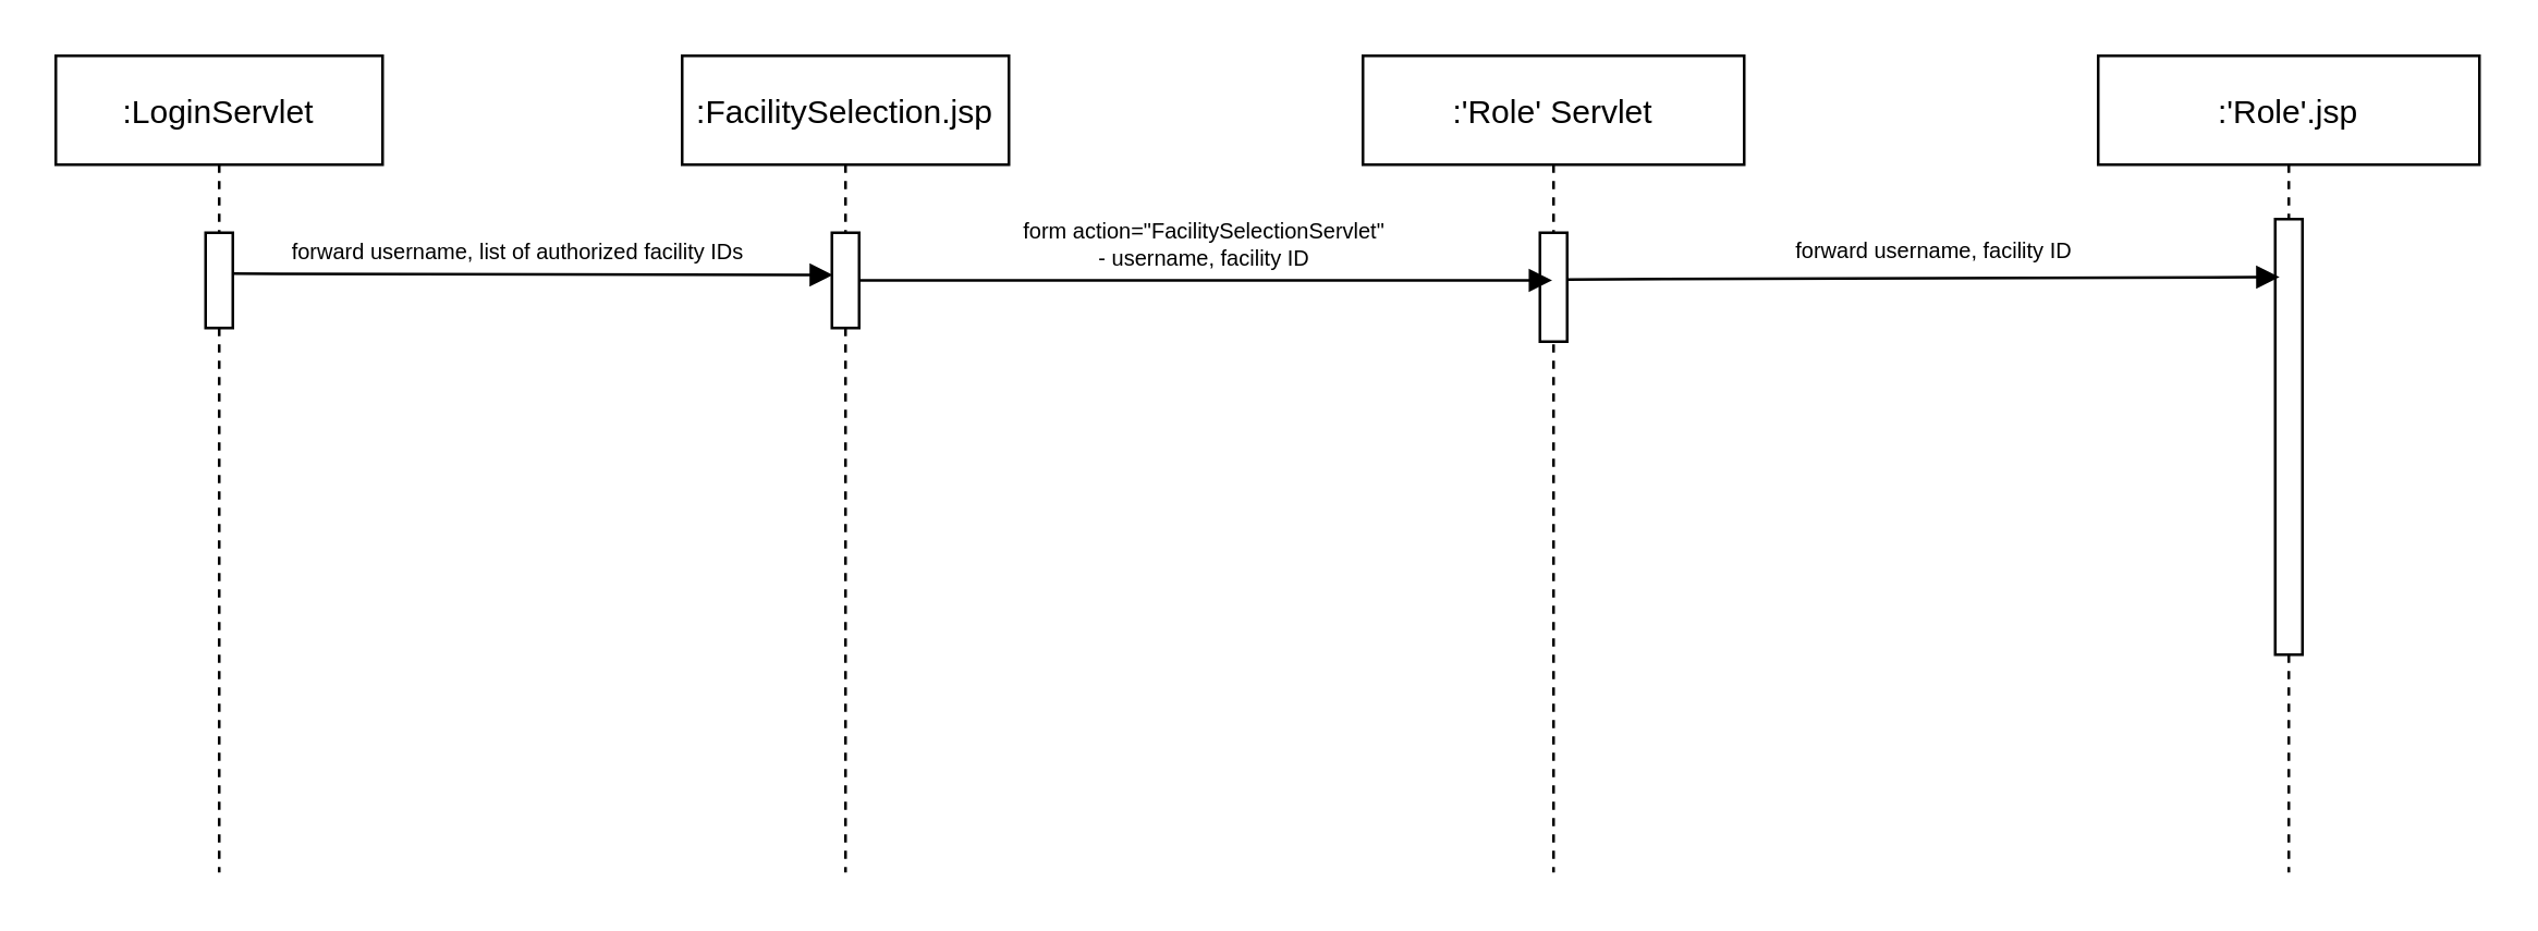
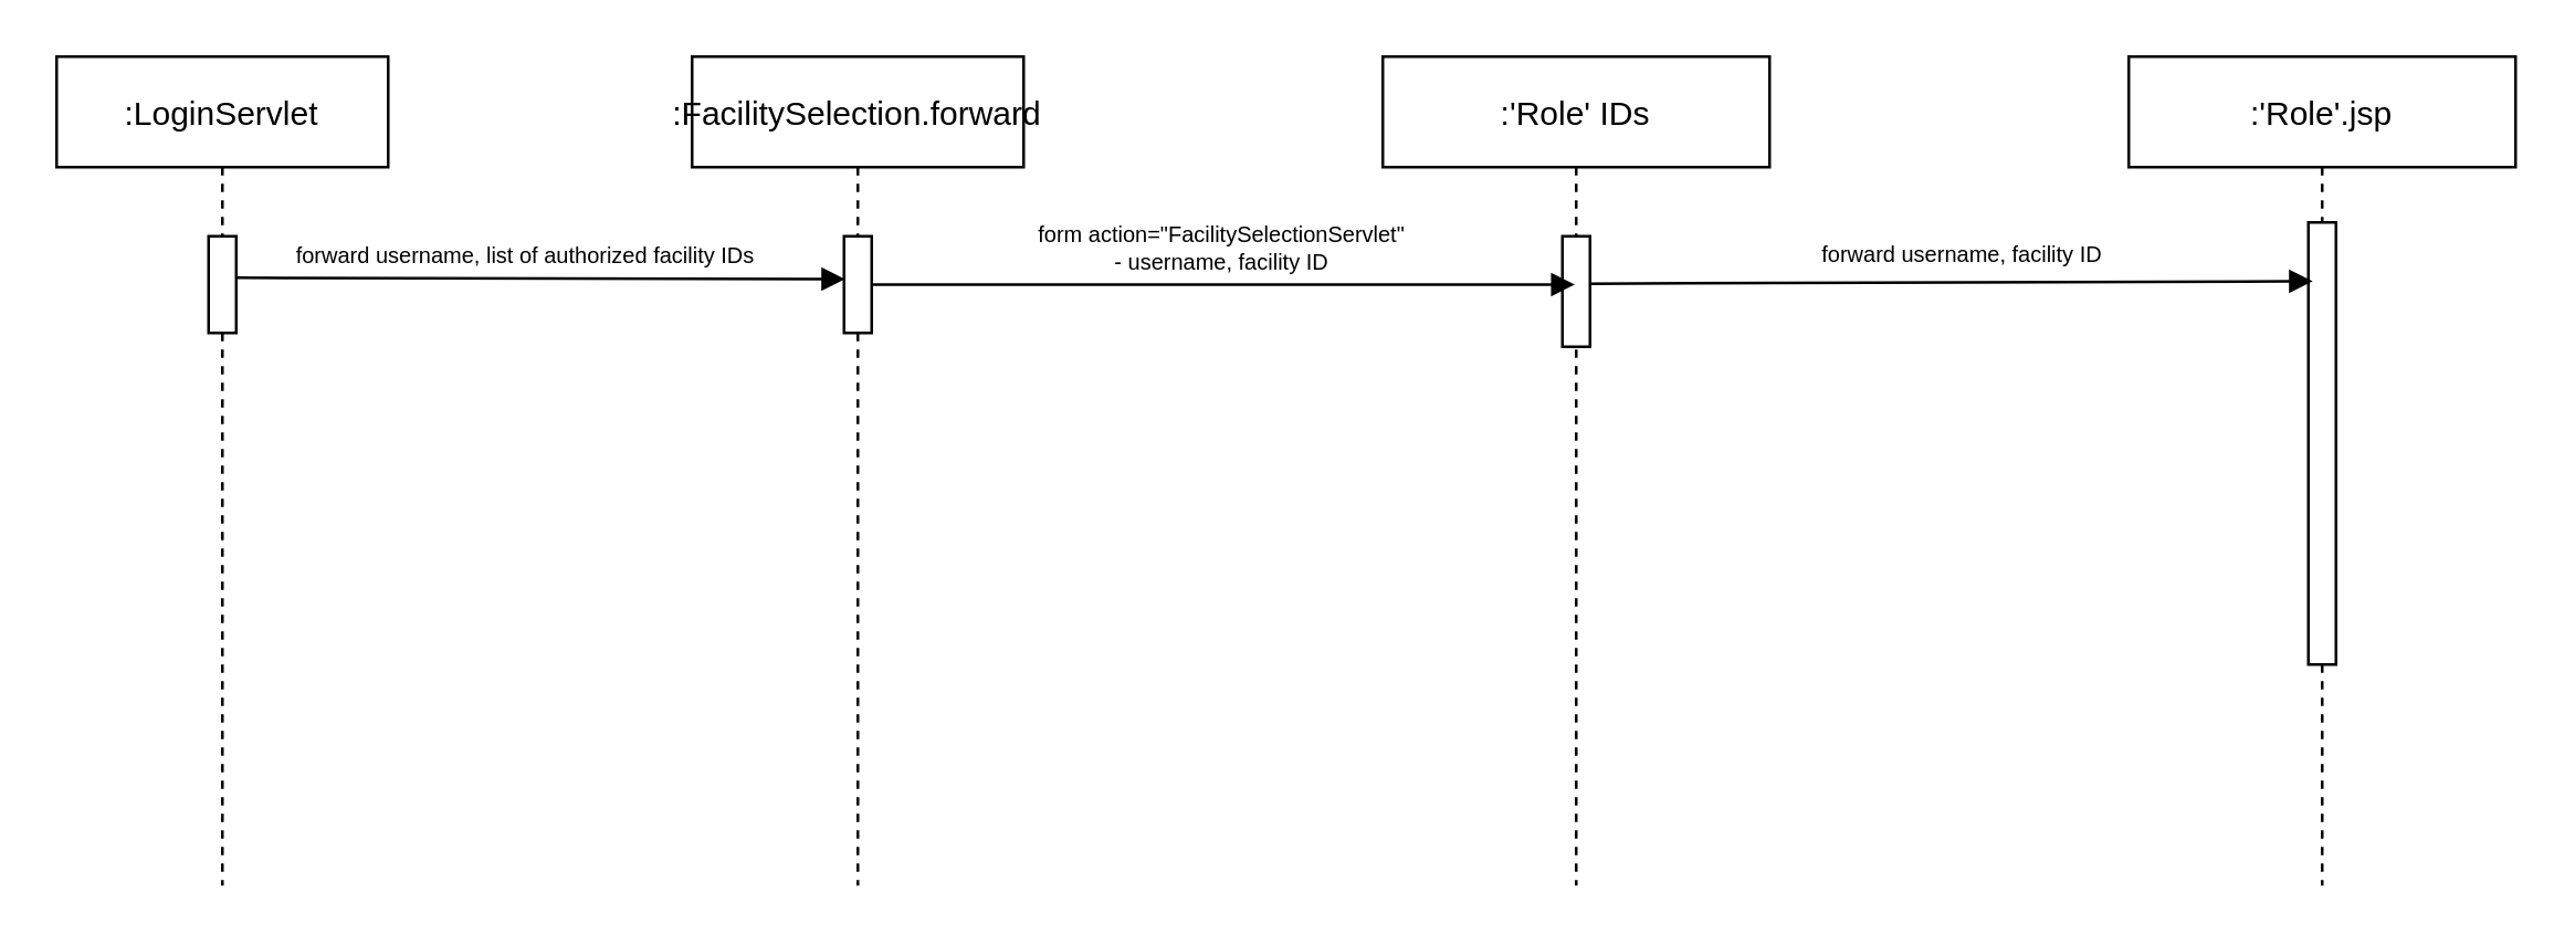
  <mxCell id="0" />
  <mxCell id="1" parent="0" />
- <mxCell id="2" value=":FacilitySelection.jsp" style="shape=umlLifeline;perimeter=lifelinePerimeter;container=1;collapsible=0;recursiveResize=0;rounded=0;shadow=0;strokeWidth=1;" parent="1" vertex="1"><mxGeometry x="250" y="20" width="120" height="300" as="geometry" /></mxCell>
+ <mxCell id="2" value=":FacilitySelection.forward" style="shape=umlLifeline;perimeter=lifelinePerimeter;container=1;collapsible=0;recursiveResize=0;rounded=0;shadow=0;strokeWidth=1;" parent="1" vertex="1"><mxGeometry x="250" y="20" width="120" height="300" as="geometry" /></mxCell>
  <mxCell id="3" value="" style="points=[];perimeter=orthogonalPerimeter;rounded=0;shadow=0;strokeWidth=1;" parent="2" vertex="1"><mxGeometry x="55" y="65" width="10" height="35" as="geometry" /></mxCell>
- <mxCell id="4" value=":'Role' Servlet" style="shape=umlLifeline;perimeter=lifelinePerimeter;container=1;collapsible=0;recursiveResize=0;rounded=0;shadow=0;strokeWidth=1;" parent="1" vertex="1"><mxGeometry x="500" y="20" width="140" height="300" as="geometry" /></mxCell>
+ <mxCell id="4" value=":'Role' IDs" style="shape=umlLifeline;perimeter=lifelinePerimeter;container=1;collapsible=0;recursiveResize=0;rounded=0;shadow=0;strokeWidth=1;" parent="1" vertex="1"><mxGeometry x="500" y="20" width="140" height="300" as="geometry" /></mxCell>
  <mxCell id="5" value="" style="points=[];perimeter=orthogonalPerimeter;rounded=0;shadow=0;strokeWidth=1;" parent="4" vertex="1"><mxGeometry x="65" y="65" width="10" height="40" as="geometry" /></mxCell>
  <mxCell id="6" value="form action=&quot;FacilitySelectionServlet&quot; &#10;- username, facility ID" style="verticalAlign=bottom;endArrow=block;shadow=0;strokeWidth=1;fontSize=8;" parent="1" source="3" target="4" edge="1"><mxGeometry relative="1" as="geometry"><mxPoint x="445" y="100" as="sourcePoint" /></mxGeometry></mxCell>
  <mxCell id="7" value=":LoginServlet" style="shape=umlLifeline;perimeter=lifelinePerimeter;container=1;collapsible=0;recursiveResize=0;rounded=0;shadow=0;strokeWidth=1;" parent="1" vertex="1"><mxGeometry x="20" y="20" width="120" height="300" as="geometry" /></mxCell>
  <mxCell id="8" value="" style="points=[];perimeter=orthogonalPerimeter;rounded=0;shadow=0;strokeWidth=1;" parent="7" vertex="1"><mxGeometry x="55" y="65" width="10" height="35" as="geometry" /></mxCell>
  <mxCell id="9" value="forward username, list of authorized facility IDs" style="verticalAlign=bottom;endArrow=block;entryX=0.04;entryY=0.443;shadow=0;strokeWidth=1;fontSize=8;entryDx=0;entryDy=0;entryPerimeter=0;exitX=1;exitY=0.429;exitDx=0;exitDy=0;exitPerimeter=0;" parent="1" source="8" target="3" edge="1"><mxGeometry x="-0.047" relative="1" as="geometry"><mxPoint x="85" y="110" as="sourcePoint" /><mxPoint x="305" y="110" as="targetPoint" /><mxPoint as="offset" /></mxGeometry></mxCell>
  <mxCell id="10" value=":'Role'.jsp" style="shape=umlLifeline;perimeter=lifelinePerimeter;container=1;collapsible=0;recursiveResize=0;rounded=0;shadow=0;strokeWidth=1;" parent="1" vertex="1"><mxGeometry x="770" y="20" width="140" height="300" as="geometry" /></mxCell>
  <mxCell id="11" value="" style="points=[];perimeter=orthogonalPerimeter;rounded=0;shadow=0;strokeWidth=1;" parent="10" vertex="1"><mxGeometry x="65" y="60" width="10" height="160" as="geometry" /></mxCell>
  <mxCell id="12" value="forward username, facility ID" style="verticalAlign=bottom;endArrow=block;shadow=0;strokeWidth=1;fontSize=8;entryX=0.16;entryY=0.133;entryDx=0;entryDy=0;entryPerimeter=0;" parent="10" target="11" edge="1"><mxGeometry x="0.032" y="2" relative="1" as="geometry"><mxPoint x="-195" y="82.16" as="sourcePoint" /><mxPoint x="59.5" y="82.16" as="targetPoint" /><mxPoint as="offset" /></mxGeometry></mxCell>
